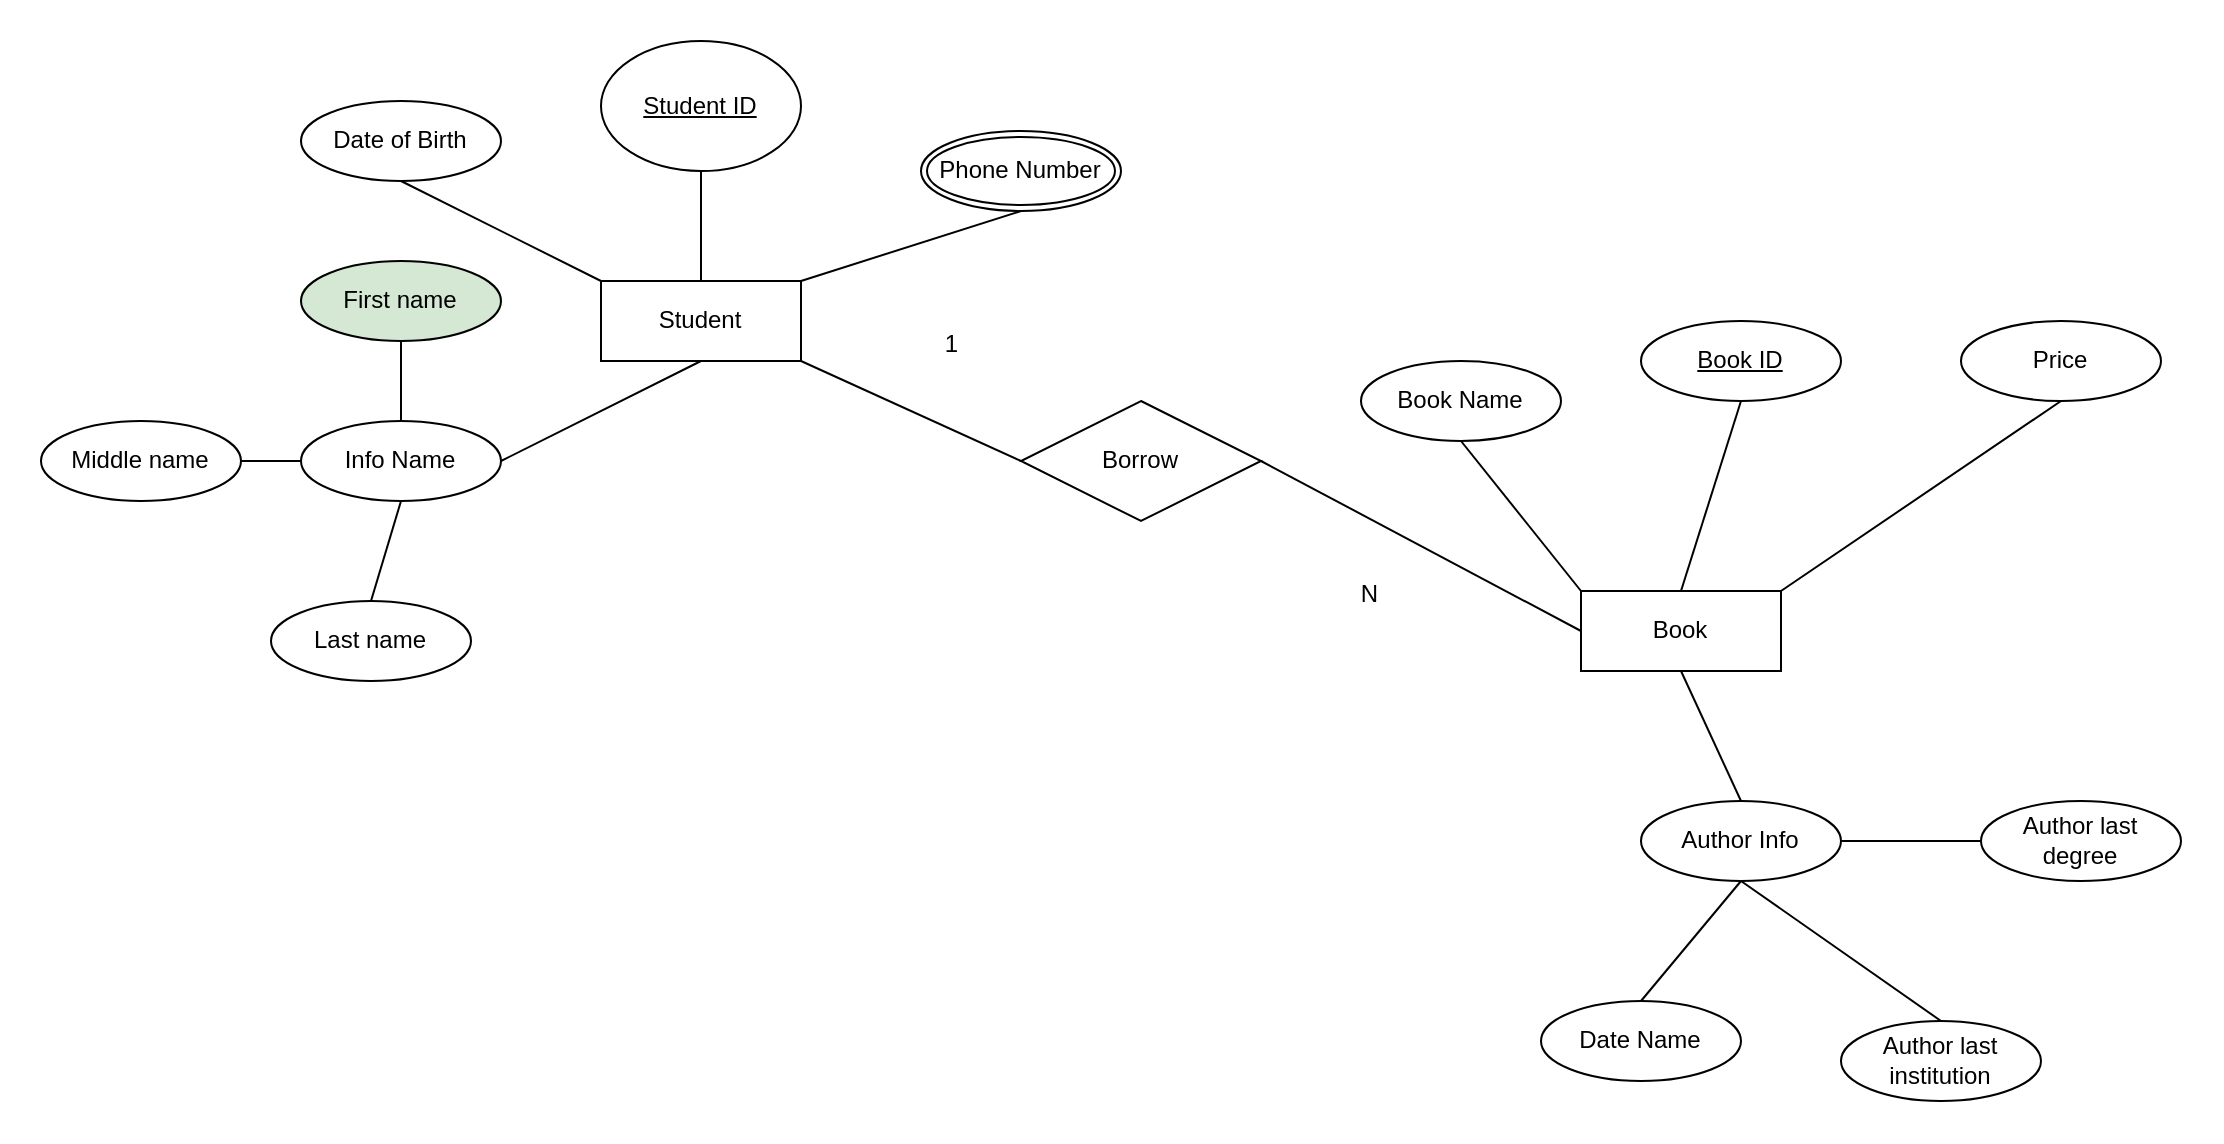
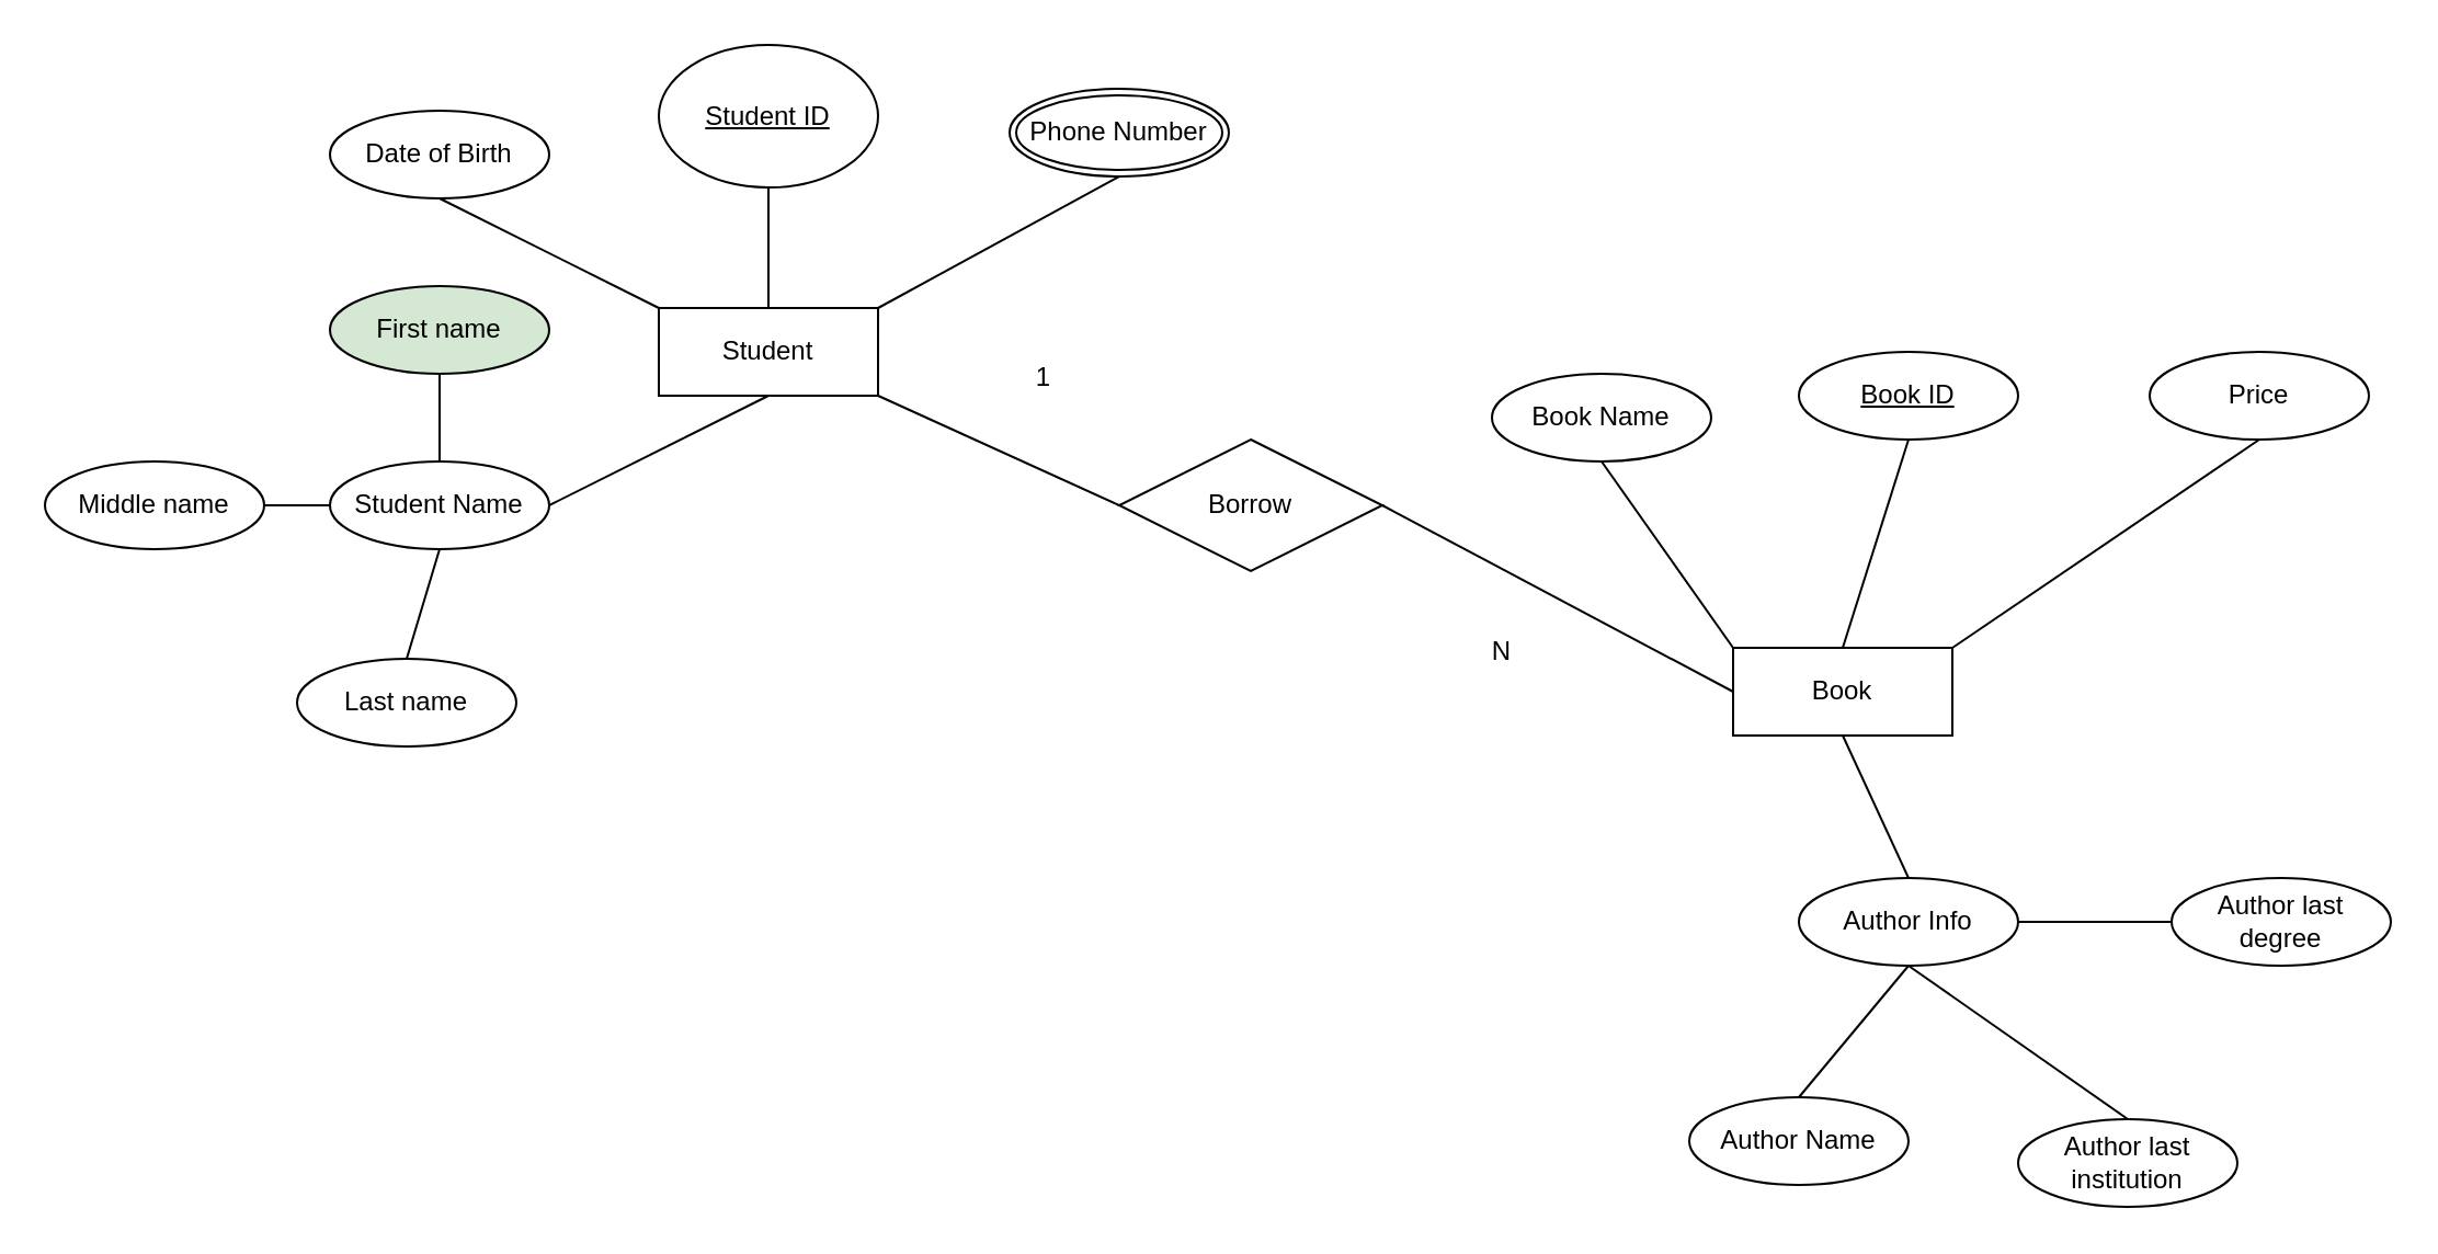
  <mxCell id="0" />
  <mxCell id="1" parent="0" />
  <mxCell id="2" value="Student ID" style="ellipse;whiteSpace=wrap;html=1;align=center;fontStyle=4;" vertex="1" parent="1"><mxGeometry x="300" y="20" width="100" height="65" as="geometry" /></mxCell>
  <mxCell id="3" value="Student" style="whiteSpace=wrap;html=1;align=center;" vertex="1" parent="1"><mxGeometry x="300" y="140" width="100" height="40" as="geometry" /></mxCell>
- <mxCell id="4" value="Info Name" style="ellipse;whiteSpace=wrap;html=1;align=center;" vertex="1" parent="1"><mxGeometry x="150" y="210" width="100" height="40" as="geometry" /></mxCell>
+ <mxCell id="4" value="Student Name" style="ellipse;whiteSpace=wrap;html=1;align=center;" vertex="1" parent="1"><mxGeometry x="150" y="210" width="100" height="40" as="geometry" /></mxCell>
  <mxCell id="5" value="First name" style="ellipse;whiteSpace=wrap;html=1;align=center;fillColor=#d5e8d4;" vertex="1" parent="1"><mxGeometry x="150" y="130" width="100" height="40" as="geometry" /></mxCell>
  <mxCell id="6" value="Middle name" style="ellipse;whiteSpace=wrap;html=1;align=center;" vertex="1" parent="1"><mxGeometry x="20" y="210" width="100" height="40" as="geometry" /></mxCell>
  <mxCell id="7" value="Last name" style="ellipse;whiteSpace=wrap;html=1;align=center;" vertex="1" parent="1"><mxGeometry x="135" y="300" width="100" height="40" as="geometry" /></mxCell>
  <mxCell id="8" value="" style="endArrow=none;html=1;rounded=0;exitX=0.5;exitY=1;exitDx=0;exitDy=0;entryX=1;entryY=0.5;entryDx=0;entryDy=0;" edge="1" parent="1" source="3" target="4"><mxGeometry relative="1" as="geometry"><mxPoint x="460" y="290" as="sourcePoint" /><mxPoint x="620" y="290" as="targetPoint" /></mxGeometry></mxCell>
  <mxCell id="9" value="" style="endArrow=none;html=1;rounded=0;exitX=0;exitY=0.5;exitDx=0;exitDy=0;entryX=1;entryY=0.5;entryDx=0;entryDy=0;" edge="1" parent="1" source="4" target="6"><mxGeometry relative="1" as="geometry"><mxPoint x="460" y="290" as="sourcePoint" /><mxPoint x="620" y="290" as="targetPoint" /></mxGeometry></mxCell>
  <mxCell id="10" value="" style="endArrow=none;html=1;rounded=0;entryX=0.5;entryY=0;entryDx=0;entryDy=0;exitX=0.5;exitY=1;exitDx=0;exitDy=0;" edge="1" parent="1" source="4" target="7"><mxGeometry relative="1" as="geometry"><mxPoint x="350" y="300" as="sourcePoint" /><mxPoint x="620" y="290" as="targetPoint" /></mxGeometry></mxCell>
  <mxCell id="11" value="" style="endArrow=none;html=1;rounded=0;exitX=0.5;exitY=0;exitDx=0;exitDy=0;entryX=0.5;entryY=1;entryDx=0;entryDy=0;" edge="1" parent="1" source="4" target="5"><mxGeometry relative="1" as="geometry"><mxPoint x="350" y="300" as="sourcePoint" /><mxPoint x="200" y="170" as="targetPoint" /></mxGeometry></mxCell>
  <mxCell id="12" value="" style="endArrow=none;html=1;rounded=0;exitX=0.5;exitY=1;exitDx=0;exitDy=0;entryX=0.5;entryY=0;entryDx=0;entryDy=0;" edge="1" parent="1" source="2" target="3"><mxGeometry relative="1" as="geometry"><mxPoint x="460" y="290" as="sourcePoint" /><mxPoint x="620" y="290" as="targetPoint" /></mxGeometry></mxCell>
  <mxCell id="13" value="Date of Birth" style="ellipse;whiteSpace=wrap;html=1;align=center;" vertex="1" parent="1"><mxGeometry x="150" y="50" width="100" height="40" as="geometry" /></mxCell>
- <mxCell id="14" value="Phone Number" style="ellipse;shape=doubleEllipse;margin=3;whiteSpace=wrap;html=1;align=center;" vertex="1" parent="1"><mxGeometry x="460" y="65" width="100" height="40" as="geometry" /></mxCell>
+ <mxCell id="14" value="Phone Number" style="ellipse;shape=doubleEllipse;margin=3;whiteSpace=wrap;html=1;align=center;" vertex="1" parent="1"><mxGeometry x="460" y="40" width="100" height="40" as="geometry" /></mxCell>
  <mxCell id="15" value="" style="endArrow=none;html=1;rounded=0;exitX=1;exitY=0;exitDx=0;exitDy=0;entryX=0.5;entryY=1;entryDx=0;entryDy=0;" edge="1" parent="1" source="3" target="14"><mxGeometry relative="1" as="geometry"><mxPoint x="460" y="290" as="sourcePoint" /><mxPoint x="620" y="290" as="targetPoint" /></mxGeometry></mxCell>
  <mxCell id="16" value="" style="endArrow=none;html=1;rounded=0;exitX=0.5;exitY=1;exitDx=0;exitDy=0;entryX=0;entryY=0;entryDx=0;entryDy=0;" edge="1" parent="1" source="13" target="3"><mxGeometry relative="1" as="geometry"><mxPoint x="460" y="290" as="sourcePoint" /><mxPoint x="620" y="290" as="targetPoint" /></mxGeometry></mxCell>
  <mxCell id="17" value="Borrow" style="shape=rhombus;perimeter=rhombusPerimeter;whiteSpace=wrap;html=1;align=center;" vertex="1" parent="1"><mxGeometry x="510" y="200" width="120" height="60" as="geometry" /></mxCell>
  <mxCell id="18" value="Book ID" style="ellipse;whiteSpace=wrap;html=1;align=center;fontStyle=4;" vertex="1" parent="1"><mxGeometry x="820" y="160" width="100" height="40" as="geometry" /></mxCell>
  <mxCell id="19" value="Book" style="whiteSpace=wrap;html=1;align=center;" vertex="1" parent="1"><mxGeometry x="790" y="295" width="100" height="40" as="geometry" /></mxCell>
  <mxCell id="20" value="Author Info" style="ellipse;whiteSpace=wrap;html=1;align=center;" vertex="1" parent="1"><mxGeometry x="820" y="400" width="100" height="40" as="geometry" /></mxCell>
  <mxCell id="21" value="Author last degree" style="ellipse;whiteSpace=wrap;html=1;align=center;" vertex="1" parent="1"><mxGeometry x="990" y="400" width="100" height="40" as="geometry" /></mxCell>
  <mxCell id="22" value="Author last institution" style="ellipse;whiteSpace=wrap;html=1;align=center;" vertex="1" parent="1"><mxGeometry x="920" y="510" width="100" height="40" as="geometry" /></mxCell>
  <mxCell id="23" value="" style="endArrow=none;html=1;rounded=0;exitX=0.5;exitY=1;exitDx=0;exitDy=0;entryX=0.5;entryY=0;entryDx=0;entryDy=0;" edge="1" parent="1" source="19" target="20"><mxGeometry relative="1" as="geometry"><mxPoint x="980" y="430" as="sourcePoint" /><mxPoint x="1140" y="430" as="targetPoint" /></mxGeometry></mxCell>
  <mxCell id="24" value="" style="endArrow=none;html=1;rounded=0;exitX=0.5;exitY=1;exitDx=0;exitDy=0;entryX=0.5;entryY=0;entryDx=0;entryDy=0;" edge="1" parent="1" source="20" target="32"><mxGeometry relative="1" as="geometry"><mxPoint x="980" y="430" as="sourcePoint" /><mxPoint x="640" y="370" as="targetPoint" /></mxGeometry></mxCell>
  <mxCell id="25" value="" style="endArrow=none;html=1;rounded=0;entryX=0.5;entryY=0;entryDx=0;entryDy=0;exitX=0.5;exitY=1;exitDx=0;exitDy=0;" edge="1" parent="1" source="20" target="22"><mxGeometry relative="1" as="geometry"><mxPoint x="870" y="440" as="sourcePoint" /><mxPoint x="1140" y="430" as="targetPoint" /></mxGeometry></mxCell>
  <mxCell id="26" value="" style="endArrow=none;html=1;rounded=0;entryX=0;entryY=0.5;entryDx=0;entryDy=0;" edge="1" parent="1" target="21"><mxGeometry relative="1" as="geometry"><mxPoint x="920" y="420" as="sourcePoint" /><mxPoint x="720" y="310" as="targetPoint" /></mxGeometry></mxCell>
  <mxCell id="27" value="" style="endArrow=none;html=1;rounded=0;exitX=0.5;exitY=1;exitDx=0;exitDy=0;entryX=0.5;entryY=0;entryDx=0;entryDy=0;" edge="1" parent="1" source="18" target="19"><mxGeometry relative="1" as="geometry"><mxPoint x="980" y="430" as="sourcePoint" /><mxPoint x="1140" y="430" as="targetPoint" /></mxGeometry></mxCell>
- <mxCell id="28" value="Book Name" style="ellipse;whiteSpace=wrap;html=1;align=center;" vertex="1" parent="1"><mxGeometry x="680" y="180" width="100" height="40" as="geometry" /></mxCell>
+ <mxCell id="28" value="Book Name" style="ellipse;whiteSpace=wrap;html=1;align=center;" vertex="1" parent="1"><mxGeometry x="680" y="170" width="100" height="40" as="geometry" /></mxCell>
  <mxCell id="29" value="" style="endArrow=none;html=1;rounded=0;exitX=1;exitY=0;exitDx=0;exitDy=0;entryX=0.5;entryY=1;entryDx=0;entryDy=0;" edge="1" parent="1" source="19" target="31"><mxGeometry relative="1" as="geometry"><mxPoint x="980" y="430" as="sourcePoint" /><mxPoint x="1030" y="220" as="targetPoint" /></mxGeometry></mxCell>
  <mxCell id="30" value="" style="endArrow=none;html=1;rounded=0;exitX=0.5;exitY=1;exitDx=0;exitDy=0;entryX=0;entryY=0;entryDx=0;entryDy=0;" edge="1" parent="1" source="28" target="19"><mxGeometry relative="1" as="geometry"><mxPoint x="980" y="430" as="sourcePoint" /><mxPoint x="1140" y="430" as="targetPoint" /></mxGeometry></mxCell>
  <mxCell id="31" value="Price" style="ellipse;whiteSpace=wrap;html=1;align=center;" vertex="1" parent="1"><mxGeometry x="980" y="160" width="100" height="40" as="geometry" /></mxCell>
- <mxCell id="32" value="Date Name" style="ellipse;whiteSpace=wrap;html=1;align=center;" vertex="1" parent="1"><mxGeometry x="770" y="500" width="100" height="40" as="geometry" /></mxCell>
+ <mxCell id="32" value="Author Name" style="ellipse;whiteSpace=wrap;html=1;align=center;" vertex="1" parent="1"><mxGeometry x="770" y="500" width="100" height="40" as="geometry" /></mxCell>
  <mxCell id="33" value="" style="endArrow=none;html=1;rounded=0;exitX=1;exitY=1;exitDx=0;exitDy=0;entryX=0;entryY=0.5;entryDx=0;entryDy=0;" edge="1" parent="1" source="3" target="17"><mxGeometry relative="1" as="geometry"><mxPoint x="460" y="370" as="sourcePoint" /><mxPoint x="620" y="370" as="targetPoint" /></mxGeometry></mxCell>
  <mxCell id="34" value="1" style="resizable=0;html=1;whiteSpace=wrap;align=right;verticalAlign=bottom;" connectable="0" vertex="1" parent="33"><mxGeometry x="1" relative="1" as="geometry"><mxPoint x="-30" y="-50" as="offset" /></mxGeometry></mxCell>
  <mxCell id="35" value="" style="endArrow=none;html=1;rounded=0;entryX=0;entryY=0.5;entryDx=0;entryDy=0;exitX=1;exitY=0.5;exitDx=0;exitDy=0;" edge="1" parent="1" source="17" target="19"><mxGeometry relative="1" as="geometry"><mxPoint x="460" y="370" as="sourcePoint" /><mxPoint x="620" y="370" as="targetPoint" /></mxGeometry></mxCell>
  <mxCell id="36" value="N" style="resizable=0;html=1;whiteSpace=wrap;align=right;verticalAlign=bottom;" connectable="0" vertex="1" parent="35"><mxGeometry x="1" relative="1" as="geometry"><mxPoint x="-100" y="-10" as="offset" /></mxGeometry></mxCell>
